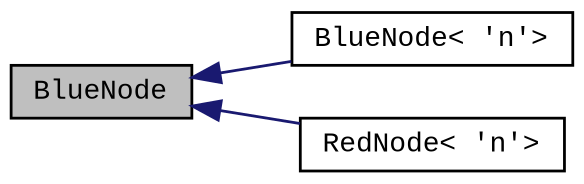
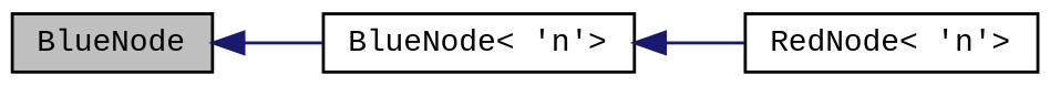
  digraph {
    fontname="Liberation Mono"
    rankdir=LR
    node [color=black fillcolor=white fontname="Liberation Mono" fontsize=10 shape=record style=filled]
    edge [color=midnightblue dir=back fontname="Liberation Mono" fontsize=10 labelfontname=FreeSans labelfontsize=10 style=solid]
    n1 [fillcolor=grey75 fontcolor=black height=0.2 label=BlueNode width=0.4]
    n2 [height=0.2 label="BlueNode\< 'n'\>" width=0.4]
    n3 [height=0.2 label="RedNode\< 'n'\>" width=0.4]
    n1 -> n2
-   n1 -> n3
+   n2 -> n3
  }
